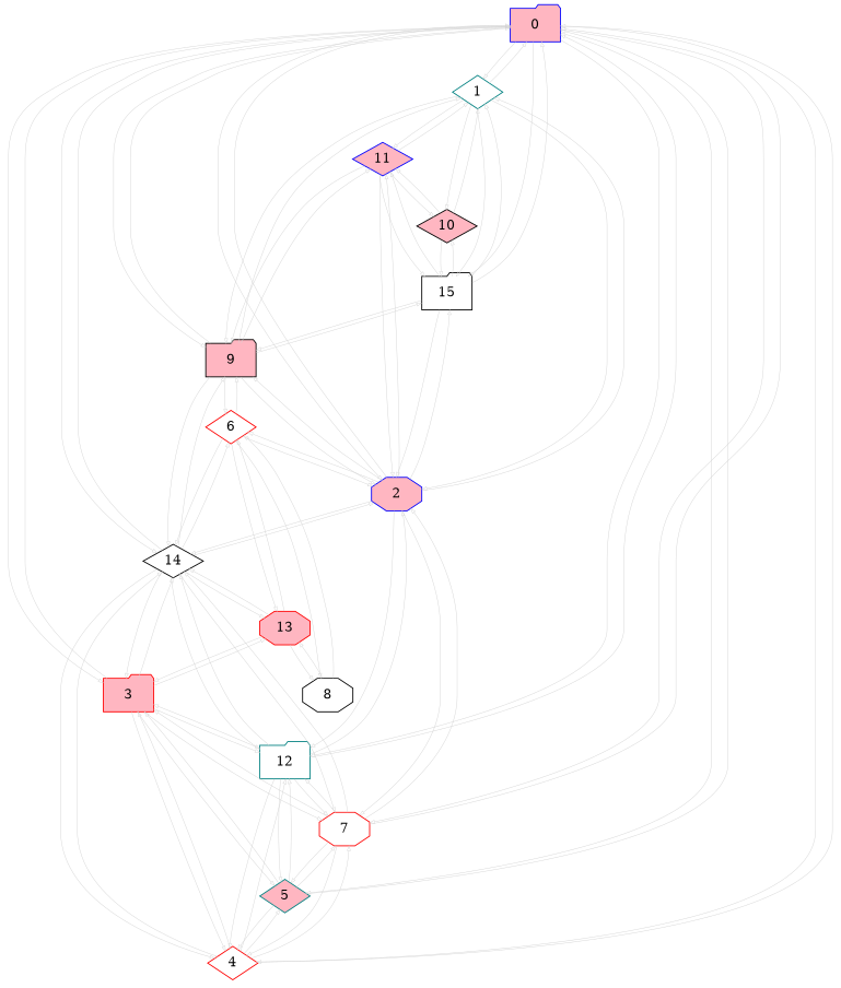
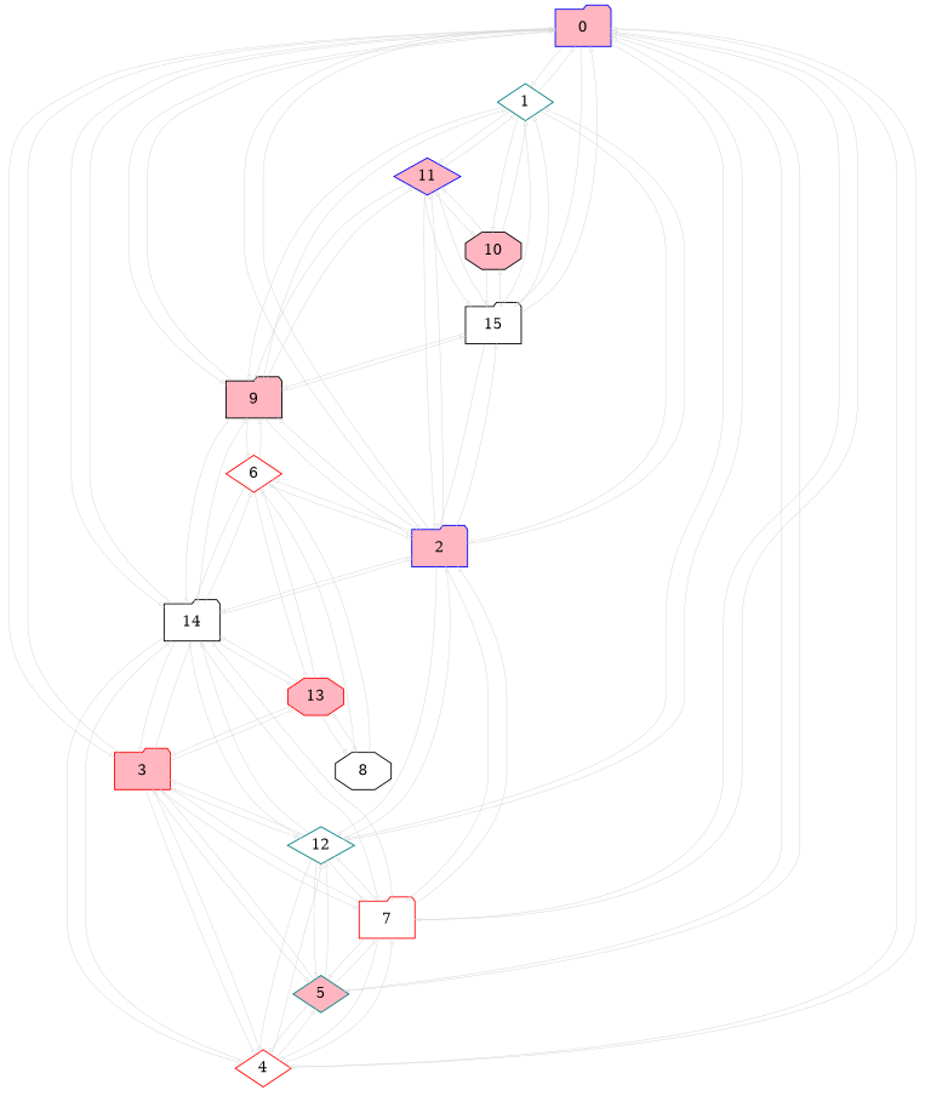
  digraph {
    fontsize=12
    node [color=red fillcolor=lightpink penwidth=1 shape=folder style=filled]
    edge [arrowhead=empty arrowsize=0.5 color=lightgrey fontsize=10 penwidth=0.5]
    n1 [color=blue label=0]
    n2 [color=teal fillcolor=white label=1 shape=diamond]
-   n3 [color=blue label=2 shape=octagon]
+   n3 [color=blue label=2]
    n4 [label=3]
    n5 [fillcolor=white label=4 shape=diamond]
    n6 [color=teal label=5 shape=diamond]
-   n7 [fillcolor=white label=7 shape=octagon]
+   n7 [fillcolor=white label=7]
    n8 [color=black label=9]
-   n9 [color=teal fillcolor=white label=12]
-   n10 [color=black fillcolor=white label=14 shape=diamond]
+   n9 [color=teal fillcolor=white label=12 shape=diamond]
+   n10 [color=black fillcolor=white label=14]
    n11 [color=black fillcolor=white label=15]
-   n12 [color=black label=10 shape=diamond]
+   n12 [color=black label=10 shape=octagon]
    n13 [color=blue label=11 shape=diamond]
    n14 [fillcolor=white label=6 shape=diamond]
    n15 [label=13 shape=octagon]
    n16 [color=black fillcolor=white label=8 shape=octagon]
    n1 -> n2
    n1 -> n3
    n1 -> n4
    n1 -> n5
    n1 -> n6
    n1 -> n7
    n1 -> n8
    n1 -> n9
    n1 -> n10
    n1 -> n11
    n2 -> n1
    n2 -> n3
    n2 -> n8
    n2 -> n11
    n2 -> n12
    n2 -> n13
    n3 -> n1
    n3 -> n2
    n3 -> n7
    n3 -> n8
    n3 -> n9
    n3 -> n10
    n3 -> n11
    n3 -> n13
    n3 -> n14
    n4 -> n1
    n4 -> n5
    n4 -> n6
    n4 -> n7
    n4 -> n9
    n4 -> n10
    n4 -> n15
    n5 -> n1
    n5 -> n4
    n5 -> n6
    n5 -> n7
    n5 -> n9
    n5 -> n10
    n6 -> n1
    n6 -> n4
    n6 -> n5
    n6 -> n7
    n6 -> n9
    n7 -> n1
    n7 -> n3
    n7 -> n4
    n7 -> n5
    n7 -> n6
    n7 -> n9
    n7 -> n10
    n8 -> n1
    n8 -> n2
    n8 -> n3
    n8 -> n10
    n8 -> n11
    n8 -> n13
    n8 -> n14
    n9 -> n1
    n9 -> n3
    n9 -> n4
    n9 -> n5
    n9 -> n6
    n9 -> n7
    n9 -> n10
    n10 -> n1
    n10 -> n3
    n10 -> n4
    n10 -> n5
    n10 -> n7
    n10 -> n8
    n10 -> n9
    n10 -> n14
    n10 -> n15
    n11 -> n1
    n11 -> n2
    n11 -> n3
    n11 -> n8
    n11 -> n12
    n11 -> n13
    n12 -> n2
    n12 -> n11
    n12 -> n13
    n13 -> n2
    n13 -> n3
    n13 -> n8
    n13 -> n11
    n13 -> n12
    n14 -> n3
    n14 -> n8
    n14 -> n10
    n14 -> n15
    n14 -> n16
    n15 -> n4
    n15 -> n10
    n15 -> n14
    n15 -> n16
    n16 -> n14
    n16 -> n15
  }
